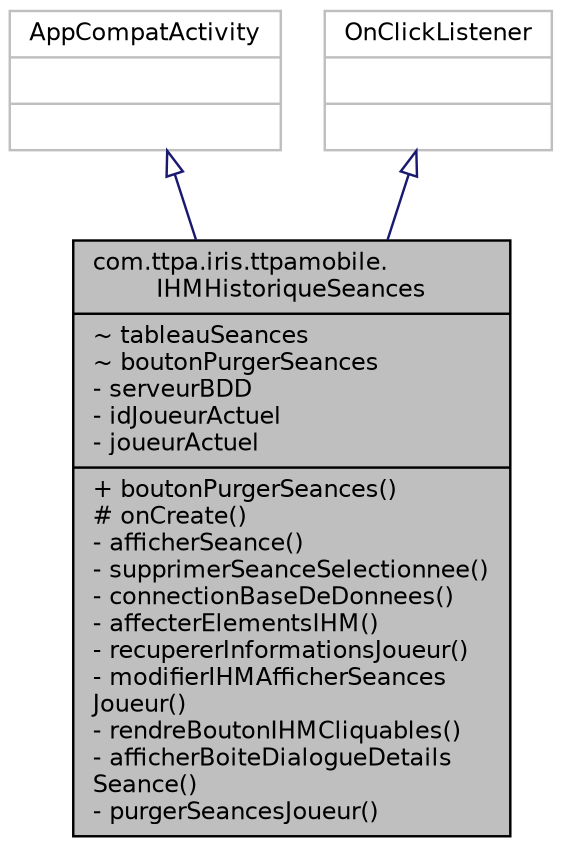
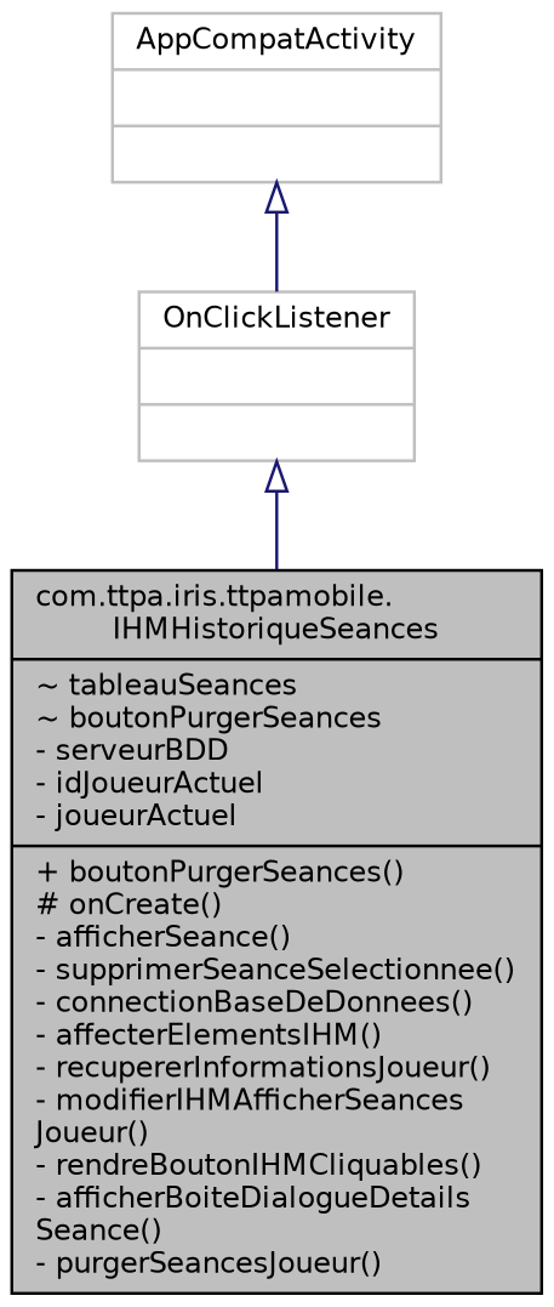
  digraph {
    node [color=grey75 fontname=Helvetica fontsize=10 shape=record]
    edge [arrowtail=onormal color=midnightblue dir=back fontname=Helvetica fontsize=10 labelfontname=Helvetica labelfontsize=10 style=solid]
    n1 [color=black fillcolor=grey75 fontcolor=black height=0.2 label="{com.ttpa.iris.ttpamobile.\lIHMHistoriqueSeances\n|~ tableauSeances\l~ boutonPurgerSeances\l- serveurBDD\l- idJoueurActuel\l- joueurActuel\l|+ boutonPurgerSeances()\l# onCreate()\l- afficherSeance()\l- supprimerSeanceSelectionnee()\l- connectionBaseDeDonnees()\l- affecterElementsIHM()\l- recupererInformationsJoueur()\l- modifierIHMAfficherSeances\lJoueur()\l- rendreBoutonIHMCliquables()\l- afficherBoiteDialogueDetails\lSeance()\l- purgerSeancesJoueur()\l}" style=filled width=0.4]
    n2 [height=0.2 label="{AppCompatActivity\n||}" width=0.4]
    n3 [height=0.2 label="{OnClickListener\n||}" width=0.4]
-   n2 -> n1
+   n2 -> n3
    n3 -> n1
  }
